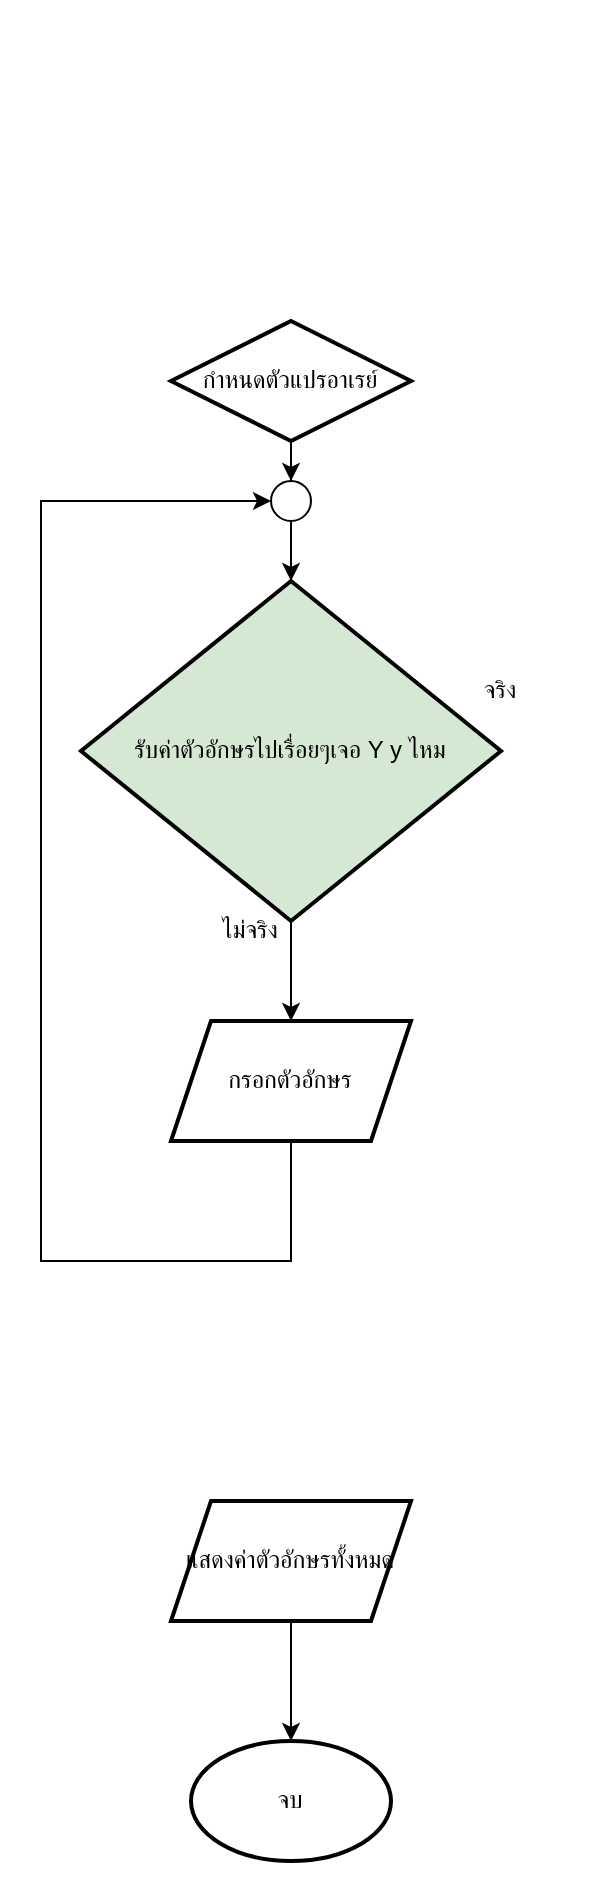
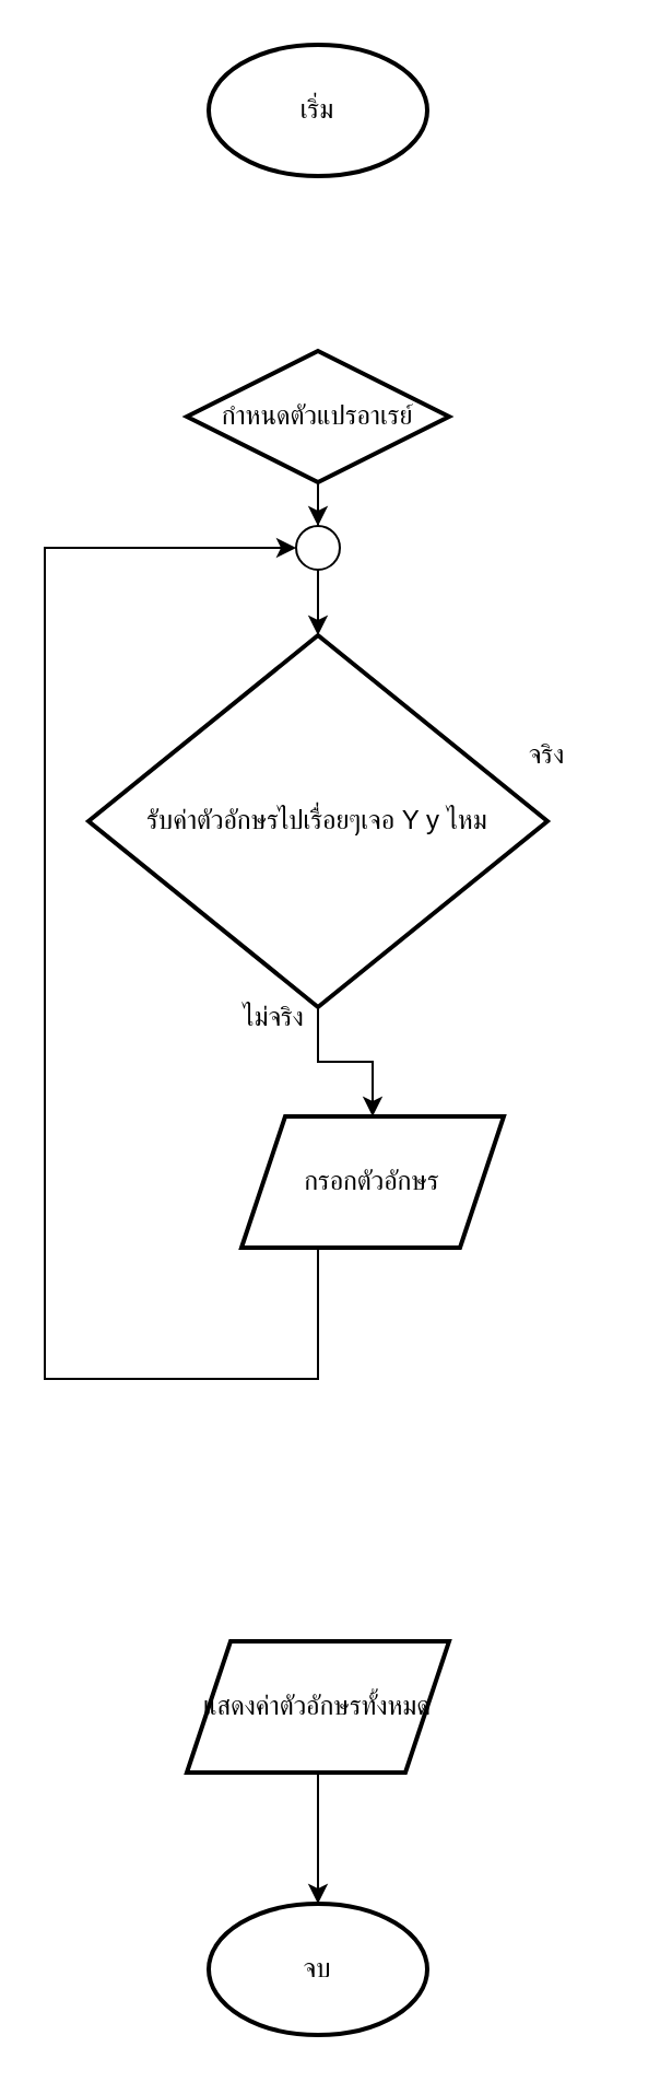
  <mxCell id="0" />
  <mxCell id="1" parent="0" />
+ <mxCell id="2" value="เริ่ม" style="strokeWidth=2;html=1;shape=mxgraph.flowchart.start_1;whiteSpace=wrap;" vertex="1" parent="1"><mxGeometry x="95" y="20" width="100" height="60" as="geometry" /></mxCell>
  <mxCell id="3" value="" style="edgeStyle=orthogonalEdgeStyle;rounded=0;orthogonalLoop=1;jettySize=auto;html=1;" edge="1" parent="1" source="10" target="6"><mxGeometry relative="1" as="geometry" /></mxCell>
  <mxCell id="4" value="กำหนดตัวแปรอาเรย์" style="rhombus;whiteSpace=wrap;html=1;strokeWidth=2;" vertex="1" parent="1"><mxGeometry x="85" y="160" width="120" height="60" as="geometry" /></mxCell>
  <mxCell id="5" value="" style="edgeStyle=orthogonalEdgeStyle;rounded=0;orthogonalLoop=1;jettySize=auto;html=1;" edge="1" parent="1" source="6" target="8"><mxGeometry relative="1" as="geometry" /></mxCell>
- <mxCell id="6" value="รับค่าตัวอักษรไปเรื่อยๆเจอ Y y ไหม" style="rhombus;whiteSpace=wrap;html=1;strokeWidth=2;fillColor=#d5e8d4;" vertex="1" parent="1"><mxGeometry x="40" y="290" width="210" height="170" as="geometry" /></mxCell>
+ <mxCell id="6" value="รับค่าตัวอักษรไปเรื่อยๆเจอ Y y ไหม" style="rhombus;whiteSpace=wrap;html=1;strokeWidth=2;" vertex="1" parent="1"><mxGeometry x="40" y="290" width="210" height="170" as="geometry" /></mxCell>
  <mxCell id="7" style="edgeStyle=orthogonalEdgeStyle;rounded=0;orthogonalLoop=1;jettySize=auto;html=1;entryX=0;entryY=0.5;entryDx=0;entryDy=0;entryPerimeter=0;" edge="1" parent="1" source="8" target="10"><mxGeometry relative="1" as="geometry"><mxPoint x="130" y="250" as="targetPoint" /><Array as="points"><mxPoint x="145" y="630" /><mxPoint x="20" y="630" /><mxPoint x="20" y="250" /></Array></mxGeometry></mxCell>
- <mxCell id="8" value="กรอกตัวอักษร" style="shape=parallelogram;perimeter=parallelogramPerimeter;whiteSpace=wrap;html=1;fixedSize=1;strokeWidth=2;" vertex="1" parent="1"><mxGeometry x="85" y="510" width="120" height="60" as="geometry" /></mxCell>
+ <mxCell id="8" value="กรอกตัวอักษร" style="shape=parallelogram;perimeter=parallelogramPerimeter;whiteSpace=wrap;html=1;fixedSize=1;strokeWidth=2;" vertex="1" parent="1"><mxGeometry x="110" y="510" width="120" height="60" as="geometry" /></mxCell>
  <mxCell id="9" value="" style="edgeStyle=orthogonalEdgeStyle;rounded=0;orthogonalLoop=1;jettySize=auto;html=1;" edge="1" parent="1" source="4" target="10"><mxGeometry relative="1" as="geometry"><mxPoint x="145" y="220" as="sourcePoint" /><mxPoint x="145" y="290" as="targetPoint" /></mxGeometry></mxCell>
  <mxCell id="10" value="" style="verticalLabelPosition=bottom;verticalAlign=top;html=1;shape=mxgraph.flowchart.on-page_reference;" vertex="1" parent="1"><mxGeometry x="135" y="240" width="20" height="20" as="geometry" /></mxCell>
  <mxCell id="11" value="ไม่จริง" style="text;html=1;align=center;verticalAlign=middle;whiteSpace=wrap;rounded=0;" vertex="1" parent="1"><mxGeometry x="95" y="450" width="60" height="30" as="geometry" /></mxCell>
  <mxCell id="12" value="จริง" style="text;html=1;align=center;verticalAlign=middle;whiteSpace=wrap;rounded=0;" vertex="1" parent="1"><mxGeometry x="220" y="330" width="60" height="30" as="geometry" /></mxCell>
  <mxCell id="13" value="" style="edgeStyle=orthogonalEdgeStyle;rounded=0;orthogonalLoop=1;jettySize=auto;html=1;" edge="1" parent="1" source="14" target="15"><mxGeometry relative="1" as="geometry" /></mxCell>
  <mxCell id="14" value="แสดงค่าตัวอักษรทั้งหมด" style="shape=parallelogram;perimeter=parallelogramPerimeter;whiteSpace=wrap;html=1;fixedSize=1;strokeWidth=2;" vertex="1" parent="1"><mxGeometry x="85" y="750" width="120" height="60" as="geometry" /></mxCell>
  <mxCell id="15" value="จบ" style="strokeWidth=2;html=1;shape=mxgraph.flowchart.start_1;whiteSpace=wrap;" vertex="1" parent="1"><mxGeometry x="95" y="870" width="100" height="60" as="geometry" /></mxCell>
